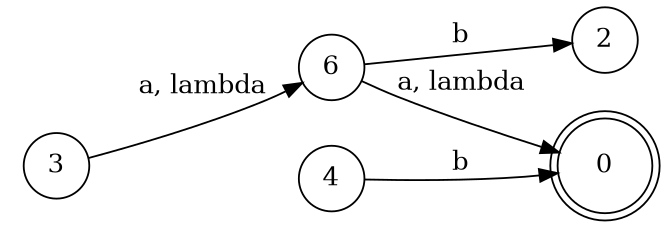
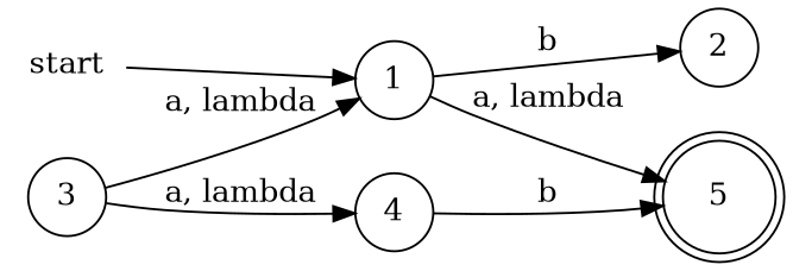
  digraph {
    rankdir=LR
    node [shape=circle]
-   1 [label=6]
-   5 [shape=doublecircle label=0]
+   start [shape=none]
+   1
+   5 [shape=doublecircle]
    2
    3
    4
+   start -> 1
    1 -> 5 [label="a, lambda"]
    1 -> 2 [label=b]
    3 -> 1 [label="a, lambda"]
+   3 -> 4 [label="a, lambda"]
    4 -> 5 [label=b]
  }
